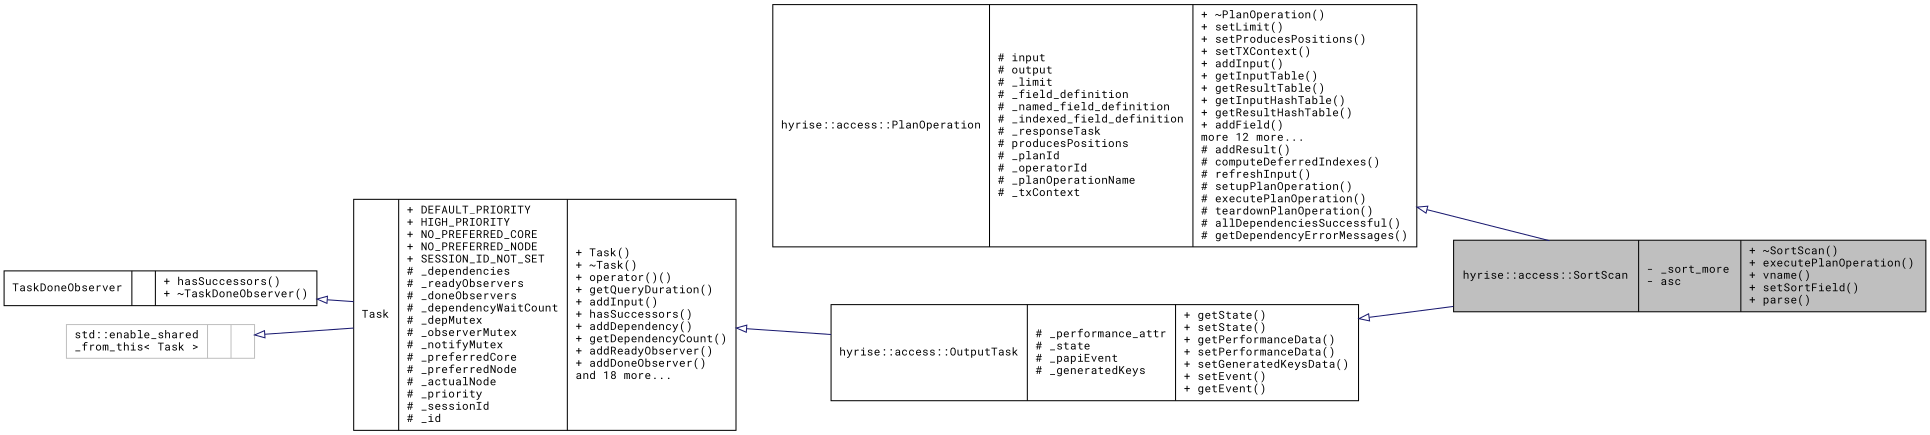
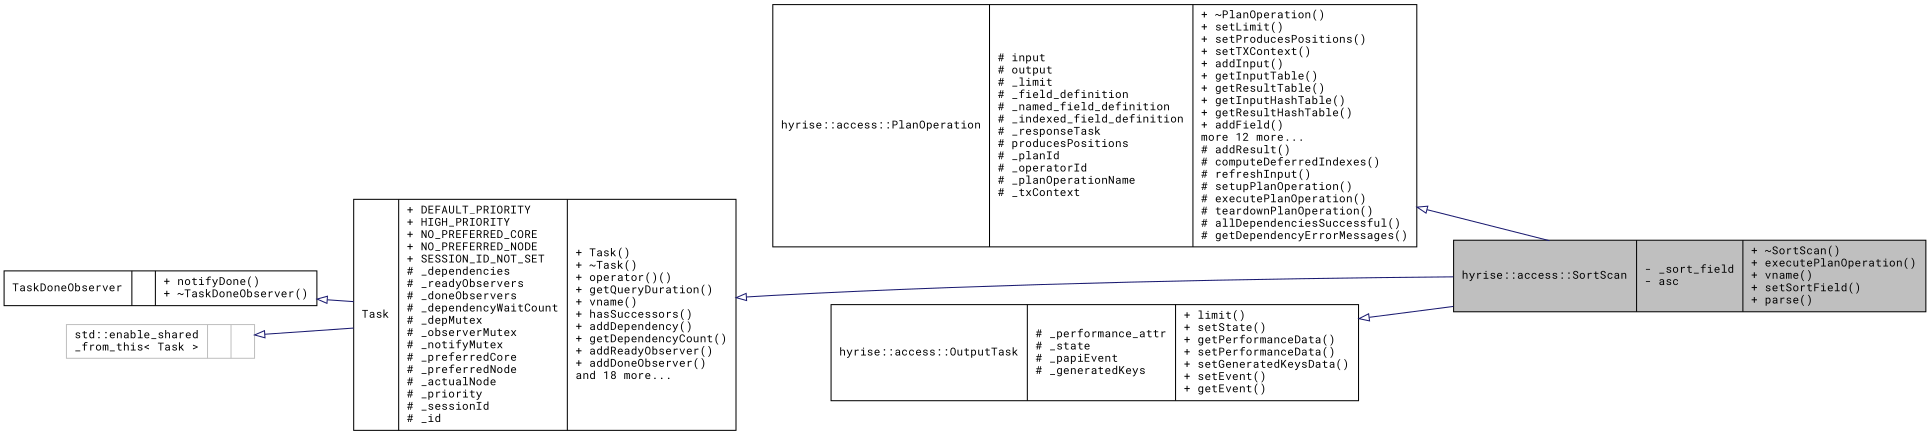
  digraph {
    fontname="Roboto Mono"
    rankdir=LR
    node [color=black fillcolor=white fontname="Roboto Mono" fontsize=11 shape=record style=filled]
    edge [arrowtail=onormal color=midnightblue dir=back fontname="Roboto Mono" fontsize=11 labelfontname=Helvetica labelfontsize=11 style=solid]
-   n1 [fillcolor=grey75 fontcolor=black height=0.2 label="{hyrise::access::SortScan\n|- _sort_more\l- asc\l|+ ~SortScan()\l+ executePlanOperation()\l+ vname()\l+ setSortField()\l+ parse()\l}" width=0.4]
+   n1 [fillcolor=grey75 fontcolor=black height=0.2 label="{hyrise::access::SortScan\n|- _sort_field\l- asc\l|+ ~SortScan()\l+ executePlanOperation()\l+ vname()\l+ setSortField()\l+ parse()\l}" width=0.4]
    n2 [height=0.2 label="{hyrise::access::PlanOperation\n|# input\l# output\l# _limit\l# _field_definition\l# _named_field_definition\l# _indexed_field_definition\l# _responseTask\l# producesPositions\l# _planId\l# _operatorId\l# _planOperationName\l# _txContext\l|+ ~PlanOperation()\l+ setLimit()\l+ setProducesPositions()\l+ setTXContext()\l+ addInput()\l+ getInputTable()\l+ getResultTable()\l+ getInputHashTable()\l+ getResultHashTable()\l+ addField()\lmore 12 more...\l# addResult()\l# computeDeferredIndexes()\l# refreshInput()\l# setupPlanOperation()\l# executePlanOperation()\l# teardownPlanOperation()\l# allDependenciesSuccessful()\l# getDependencyErrorMessages()\l}" width=0.4]
-   n3 [height=0.2 label="{hyrise::access::OutputTask\n|# _performance_attr\l# _state\l# _papiEvent\l# _generatedKeys\l|+ getState()\l+ setState()\l+ getPerformanceData()\l+ setPerformanceData()\l+ setGeneratedKeysData()\l+ setEvent()\l+ getEvent()\l}" width=0.4]
-   n4 [height=0.2 label="{Task\n|+ DEFAULT_PRIORITY\l+ HIGH_PRIORITY\l+ NO_PREFERRED_CORE\l+ NO_PREFERRED_NODE\l+ SESSION_ID_NOT_SET\l# _dependencies\l# _readyObservers\l# _doneObservers\l# _dependencyWaitCount\l# _depMutex\l# _observerMutex\l# _notifyMutex\l# _preferredCore\l# _preferredNode\l# _actualNode\l# _priority\l# _sessionId\l# _id\l|+ Task()\l+ ~Task()\l+ operator()()\l+ getQueryDuration()\l+ addInput()\l+ hasSuccessors()\l+ addDependency()\l+ getDependencyCount()\l+ addReadyObserver()\l+ addDoneObserver()\land 18 more...\l}" width=0.4]
-   n5 [height=0.2 label="{TaskDoneObserver\n||+ hasSuccessors()\l+ ~TaskDoneObserver()\l}" width=0.4]
+   n3 [height=0.2 label="{hyrise::access::OutputTask\n|# _performance_attr\l# _state\l# _papiEvent\l# _generatedKeys\l|+ limit()\l+ setState()\l+ getPerformanceData()\l+ setPerformanceData()\l+ setGeneratedKeysData()\l+ setEvent()\l+ getEvent()\l}" width=0.4]
+   n4 [height=0.2 label="{Task\n|+ DEFAULT_PRIORITY\l+ HIGH_PRIORITY\l+ NO_PREFERRED_CORE\l+ NO_PREFERRED_NODE\l+ SESSION_ID_NOT_SET\l# _dependencies\l# _readyObservers\l# _doneObservers\l# _dependencyWaitCount\l# _depMutex\l# _observerMutex\l# _notifyMutex\l# _preferredCore\l# _preferredNode\l# _actualNode\l# _priority\l# _sessionId\l# _id\l|+ Task()\l+ ~Task()\l+ operator()()\l+ getQueryDuration()\l+ vname()\l+ hasSuccessors()\l+ addDependency()\l+ getDependencyCount()\l+ addReadyObserver()\l+ addDoneObserver()\land 18 more...\l}" width=0.4]
+   n5 [height=0.2 label="{TaskDoneObserver\n||+ notifyDone()\l+ ~TaskDoneObserver()\l}" width=0.4]
    n6 [color=grey75 height=0.2 label="{std::enable_shared\l_from_this\< Task \>\n||}" width=0.4]
    n2 -> n1
    n3 -> n1
-   n4 -> n3
+   n4 -> n1
    n5 -> n4
    n6 -> n4
  }
